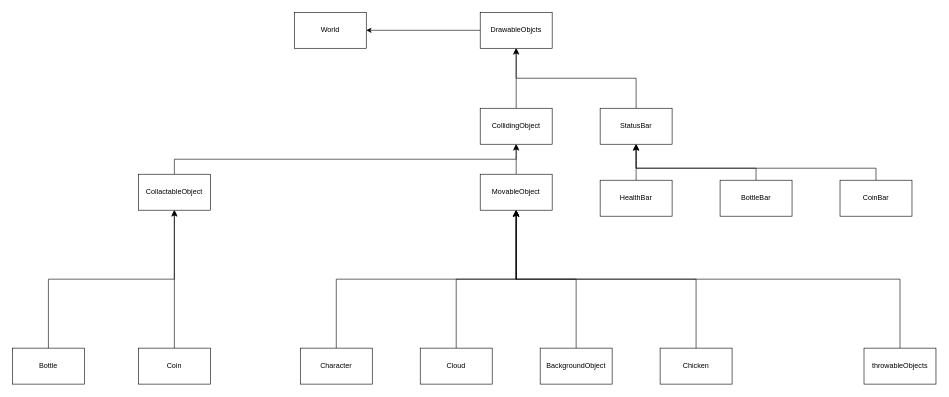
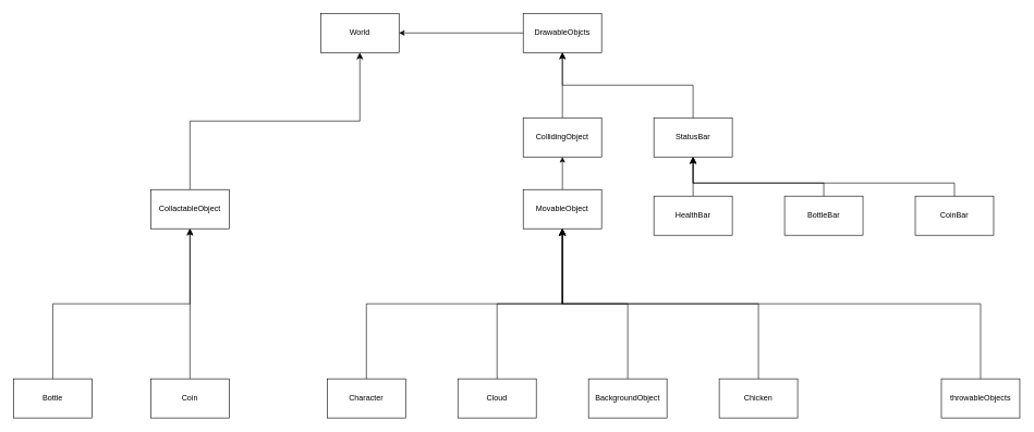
  <mxCell id="0" />
  <mxCell id="1" parent="0" />
  <mxCell id="2" value="World" style="rounded=0;whiteSpace=wrap;html=1;" parent="1" vertex="1"><mxGeometry x="490" y="20" width="120" height="60" as="geometry" /></mxCell>
  <mxCell id="3" value="DrawableObjcts" style="rounded=0;whiteSpace=wrap;html=1;" parent="1" vertex="1"><mxGeometry x="800" y="20" width="120" height="60" as="geometry" /></mxCell>
  <mxCell id="4" value="BackgroundObject" style="rounded=0;whiteSpace=wrap;html=1;" parent="1" vertex="1"><mxGeometry x="900" y="580" width="120" height="60" as="geometry" /></mxCell>
  <mxCell id="5" value="" style="edgeStyle=none;html=1;" parent="1" source="6" target="17" edge="1"><mxGeometry relative="1" as="geometry" /></mxCell>
  <mxCell id="6" value="MovableObject" style="rounded=0;whiteSpace=wrap;html=1;" parent="1" vertex="1"><mxGeometry x="800" y="290" width="120" height="60" as="geometry" /></mxCell>
  <mxCell id="7" value="Cloud" style="rounded=0;whiteSpace=wrap;html=1;" parent="1" vertex="1"><mxGeometry x="700" y="580" width="120" height="60" as="geometry" /></mxCell>
  <mxCell id="8" value="StatusBar" style="rounded=0;whiteSpace=wrap;html=1;" parent="1" vertex="1"><mxGeometry x="1000" y="180" width="120" height="60" as="geometry" /></mxCell>
  <mxCell id="9" value="Chicken" style="rounded=0;whiteSpace=wrap;html=1;" parent="1" vertex="1"><mxGeometry x="1100" y="580" width="120" height="60" as="geometry" /></mxCell>
  <mxCell id="10" value="Character" style="rounded=0;whiteSpace=wrap;html=1;" parent="1" vertex="1"><mxGeometry x="500" y="580" width="120" height="60" as="geometry" /></mxCell>
  <mxCell id="11" value="" style="edgeStyle=elbowEdgeStyle;elbow=vertical;endArrow=classic;html=1;curved=0;rounded=0;endSize=8;startSize=8;exitX=0.5;exitY=0;exitDx=0;exitDy=0;entryX=0.5;entryY=1;entryDx=0;entryDy=0;" parent="1" source="10" target="6" edge="1"><mxGeometry width="50" height="50" relative="1" as="geometry"><mxPoint x="620" y="280" as="sourcePoint" /><mxPoint x="670" y="230" as="targetPoint" /></mxGeometry></mxCell>
  <mxCell id="12" value="" style="edgeStyle=elbowEdgeStyle;elbow=vertical;endArrow=classic;html=1;curved=0;rounded=0;endSize=8;startSize=8;exitX=0.5;exitY=0;exitDx=0;exitDy=0;entryX=0.5;entryY=1;entryDx=0;entryDy=0;" parent="1" source="7" target="6" edge="1"><mxGeometry width="50" height="50" relative="1" as="geometry"><mxPoint x="950" y="570" as="sourcePoint" /><mxPoint x="1000" y="520" as="targetPoint" /></mxGeometry></mxCell>
  <mxCell id="13" value="" style="edgeStyle=elbowEdgeStyle;elbow=vertical;endArrow=classic;html=1;curved=0;rounded=0;endSize=8;startSize=8;exitX=0.5;exitY=0;exitDx=0;exitDy=0;entryX=0.5;entryY=1;entryDx=0;entryDy=0;" parent="1" source="4" target="6" edge="1"><mxGeometry width="50" height="50" relative="1" as="geometry"><mxPoint x="940" y="360" as="sourcePoint" /><mxPoint x="860" y="230" as="targetPoint" /></mxGeometry></mxCell>
  <mxCell id="14" value="" style="edgeStyle=elbowEdgeStyle;elbow=vertical;endArrow=classic;html=1;curved=0;rounded=0;endSize=8;startSize=8;exitX=0.5;exitY=0;exitDx=0;exitDy=0;entryX=0.5;entryY=1;entryDx=0;entryDy=0;" parent="1" source="9" target="6" edge="1"><mxGeometry width="50" height="50" relative="1" as="geometry"><mxPoint x="1160" y="360" as="sourcePoint" /><mxPoint x="1210" y="310" as="targetPoint" /></mxGeometry></mxCell>
  <mxCell id="15" value="throwableObjects" style="rounded=0;whiteSpace=wrap;html=1;" parent="1" vertex="1"><mxGeometry x="1440" y="580" width="120" height="60" as="geometry" /></mxCell>
  <mxCell id="16" value="" style="edgeStyle=none;html=1;" parent="1" source="17" target="3" edge="1"><mxGeometry relative="1" as="geometry" /></mxCell>
  <mxCell id="17" value="CollidingObject" style="rounded=0;whiteSpace=wrap;html=1;" parent="1" vertex="1"><mxGeometry x="800" y="180" width="120" height="60" as="geometry" /></mxCell>
  <mxCell id="18" value="" style="edgeStyle=elbowEdgeStyle;elbow=vertical;endArrow=classic;html=1;curved=0;rounded=0;endSize=8;startSize=8;exitX=0.5;exitY=0;exitDx=0;exitDy=0;entryX=0.5;entryY=1;entryDx=0;entryDy=0;" parent="1" source="8" target="3" edge="1"><mxGeometry width="50" height="50" relative="1" as="geometry"><mxPoint x="1060" y="150" as="sourcePoint" /><mxPoint x="860" y="90" as="targetPoint" /></mxGeometry></mxCell>
  <mxCell id="19" value="CoinBar" style="rounded=0;whiteSpace=wrap;html=1;" parent="1" vertex="1"><mxGeometry x="1400" y="300" width="120" height="60" as="geometry" /></mxCell>
  <mxCell id="20" value="BottleBar" style="rounded=0;whiteSpace=wrap;html=1;" parent="1" vertex="1"><mxGeometry x="1200" y="300" width="120" height="60" as="geometry" /></mxCell>
  <mxCell id="21" value="" style="edgeStyle=none;html=1;" parent="1" source="22" target="8" edge="1"><mxGeometry relative="1" as="geometry" /></mxCell>
  <mxCell id="22" value="HealthBar" style="rounded=0;whiteSpace=wrap;html=1;" parent="1" vertex="1"><mxGeometry x="1000" y="300" width="120" height="60" as="geometry" /></mxCell>
  <mxCell id="23" value="" style="edgeStyle=elbowEdgeStyle;elbow=vertical;endArrow=classic;html=1;curved=0;rounded=0;endSize=8;startSize=8;exitX=0.5;exitY=0;exitDx=0;exitDy=0;entryX=0.5;entryY=1;entryDx=0;entryDy=0;" parent="1" source="20" target="8" edge="1"><mxGeometry width="50" height="50" relative="1" as="geometry"><mxPoint x="1010" y="570" as="sourcePoint" /><mxPoint x="1060" y="520" as="targetPoint" /><Array as="points"><mxPoint x="1200" y="280" /></Array></mxGeometry></mxCell>
  <mxCell id="24" value="" style="edgeStyle=elbowEdgeStyle;elbow=vertical;endArrow=classic;html=1;curved=0;rounded=0;endSize=8;startSize=8;exitX=0.5;exitY=0;exitDx=0;exitDy=0;entryX=0.5;entryY=1;entryDx=0;entryDy=0;" parent="1" source="19" target="8" edge="1"><mxGeometry width="50" height="50" relative="1" as="geometry"><mxPoint x="1455" y="290" as="sourcePoint" /><mxPoint x="1505" y="240" as="targetPoint" /><Array as="points"><mxPoint x="1290" y="280" /></Array></mxGeometry></mxCell>
  <mxCell id="25" value="" style="endArrow=classic;html=1;entryX=1;entryY=0.5;entryDx=0;entryDy=0;exitX=0;exitY=0.5;exitDx=0;exitDy=0;" parent="1" source="3" target="2" edge="1"><mxGeometry width="50" height="50" relative="1" as="geometry"><mxPoint x="680" y="75" as="sourcePoint" /><mxPoint x="730" y="25" as="targetPoint" /></mxGeometry></mxCell>
  <mxCell id="26" value="CollactableObject" style="rounded=0;whiteSpace=wrap;html=1;" parent="1" vertex="1"><mxGeometry x="230" y="290" width="120" height="60" as="geometry" /></mxCell>
- <mxCell id="27" value="" style="edgeStyle=elbowEdgeStyle;elbow=vertical;endArrow=classic;html=1;curved=0;rounded=0;endSize=8;startSize=8;exitX=0.5;exitY=0;exitDx=0;exitDy=0;entryX=0.5;entryY=1;entryDx=0;entryDy=0;" parent="1" source="26" target="17" edge="1"><mxGeometry width="50" height="50" relative="1" as="geometry"><mxPoint x="640" y="260" as="sourcePoint" /><mxPoint x="690" y="210" as="targetPoint" /></mxGeometry></mxCell>
+ <mxCell id="27" value="" style="edgeStyle=elbowEdgeStyle;elbow=vertical;endArrow=classic;html=1;curved=0;rounded=0;endSize=8;startSize=8;exitX=0.5;exitY=0;exitDx=0;exitDy=0;" parent="1" source="26" target="2" edge="1"><mxGeometry width="50" height="50" relative="1" as="geometry"><mxPoint x="640" y="260" as="sourcePoint" /><mxPoint x="690" y="210" as="targetPoint" /></mxGeometry></mxCell>
  <mxCell id="28" value="Coin" style="rounded=0;whiteSpace=wrap;html=1;" parent="1" vertex="1"><mxGeometry x="230" y="580" width="120" height="60" as="geometry" /></mxCell>
  <mxCell id="29" value="Bottle" style="rounded=0;whiteSpace=wrap;html=1;" parent="1" vertex="1"><mxGeometry x="20" y="580" width="120" height="60" as="geometry" /></mxCell>
  <mxCell id="30" value="" style="endArrow=classic;html=1;exitX=0.5;exitY=0;exitDx=0;exitDy=0;exitPerimeter=0;entryX=0.5;entryY=1;entryDx=0;entryDy=0;" parent="1" source="28" target="26" edge="1"><mxGeometry width="50" height="50" relative="1" as="geometry"><mxPoint x="290" y="570" as="sourcePoint" /><mxPoint x="1140" y="520" as="targetPoint" /><Array as="points"><mxPoint x="290" y="500" /></Array></mxGeometry></mxCell>
  <mxCell id="31" value="" style="edgeStyle=elbowEdgeStyle;elbow=vertical;endArrow=classic;html=1;curved=0;rounded=0;endSize=8;startSize=8;exitX=0.5;exitY=0;exitDx=0;exitDy=0;entryX=0.5;entryY=1;entryDx=0;entryDy=0;" parent="1" source="29" target="26" edge="1"><mxGeometry width="50" height="50" relative="1" as="geometry"><mxPoint x="55" y="560" as="sourcePoint" /><mxPoint x="105" y="510" as="targetPoint" /></mxGeometry></mxCell>
  <mxCell id="32" value="" style="edgeStyle=elbowEdgeStyle;elbow=vertical;endArrow=classic;html=1;curved=0;rounded=0;endSize=8;startSize=8;exitX=0.5;exitY=0;exitDx=0;exitDy=0;entryX=0.5;entryY=1;entryDx=0;entryDy=0;" edge="1" parent="1" source="15" target="6"><mxGeometry width="50" height="50" relative="1" as="geometry"><mxPoint x="1260" y="560" as="sourcePoint" /><mxPoint x="1310" y="510" as="targetPoint" /></mxGeometry></mxCell>
